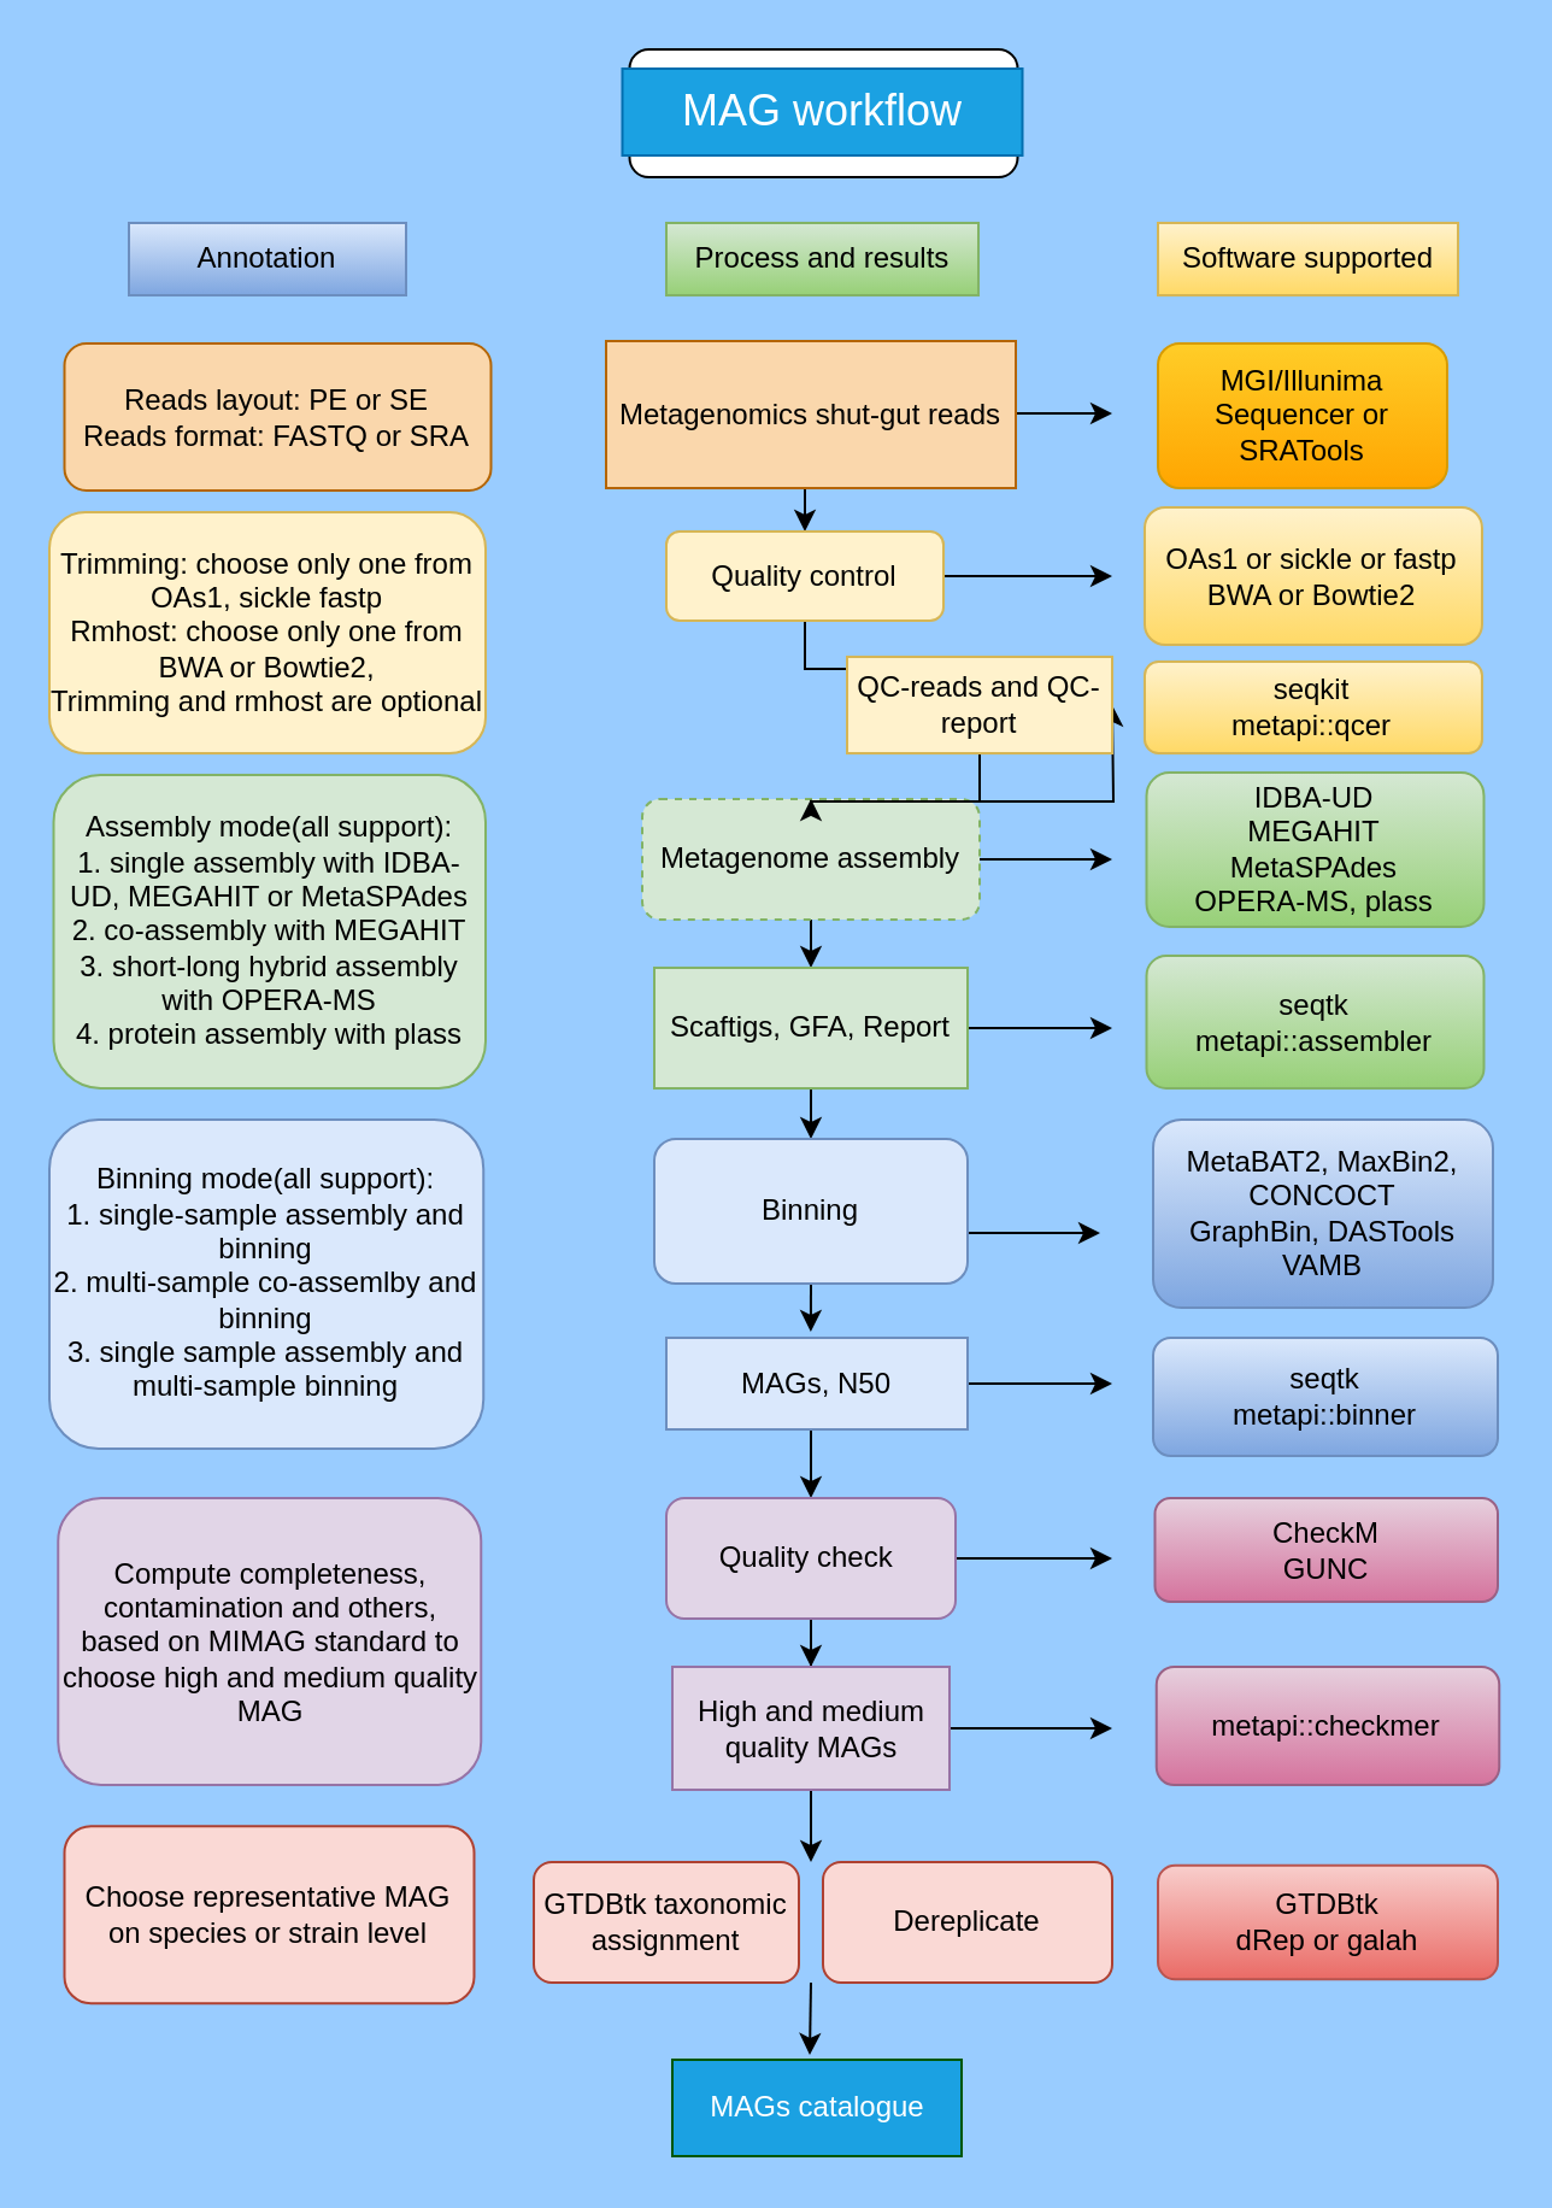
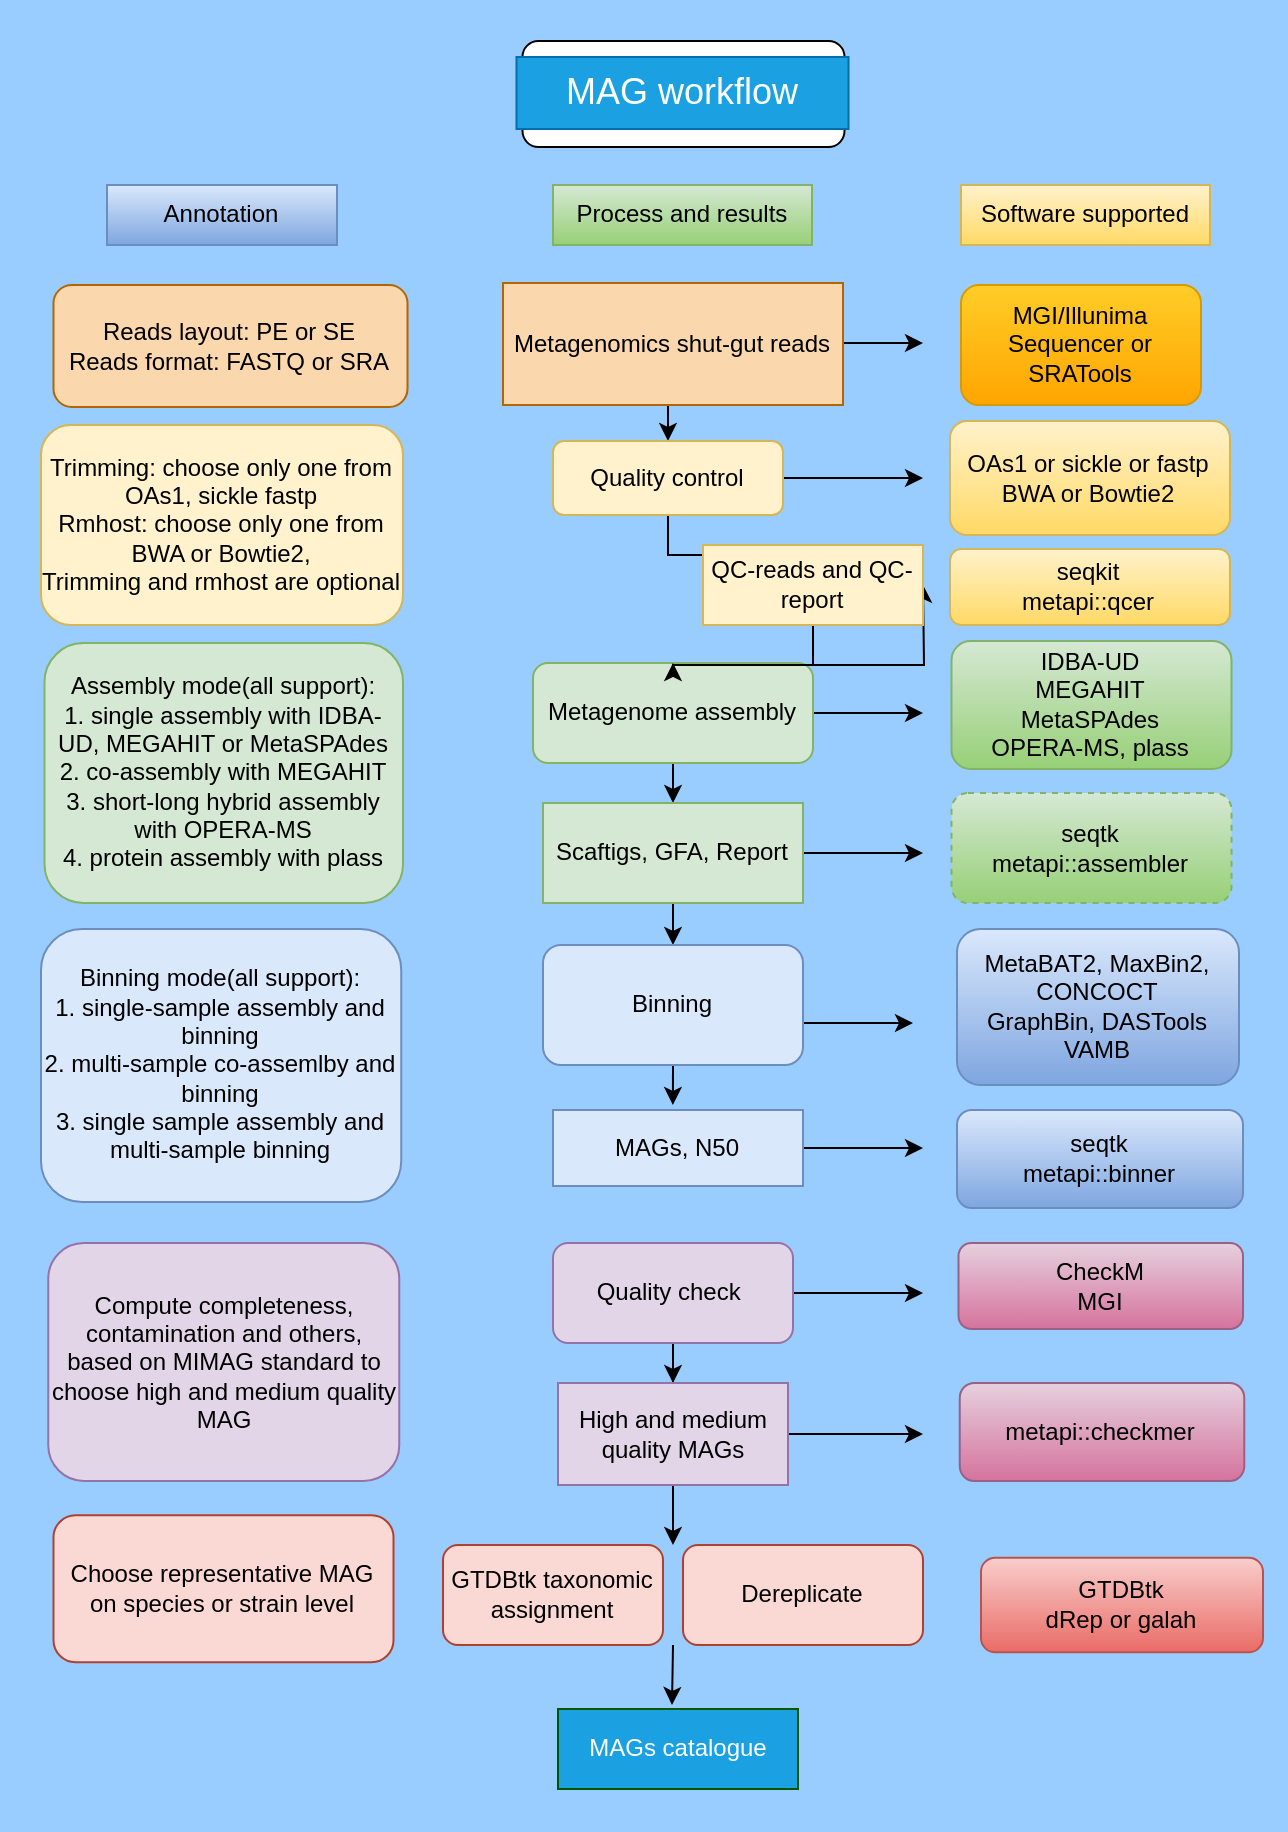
  <mxCell id="0" />
  <mxCell id="1" parent="0" />
  <mxCell id="2" style="edgeStyle=orthogonalEdgeStyle;rounded=0;orthogonalLoop=1;jettySize=auto;html=1;" edge="1" parent="1" source="4"><mxGeometry relative="1" as="geometry"><mxPoint x="461" y="356" as="targetPoint" /></mxGeometry></mxCell>
  <mxCell id="3" style="edgeStyle=orthogonalEdgeStyle;rounded=0;orthogonalLoop=1;jettySize=auto;html=1;exitX=0.5;exitY=1;exitDx=0;exitDy=0;entryX=0.5;entryY=0;entryDx=0;entryDy=0;" edge="1" parent="1" source="4" target="7"><mxGeometry relative="1" as="geometry" /></mxCell>
- <mxCell id="4" value="Metagenome assembly" style="rounded=1;whiteSpace=wrap;html=1;fillColor=#d5e8d4;strokeColor=#82b366;dashed=1;" parent="1" vertex="1"><mxGeometry x="266" y="331" width="140" height="50" as="geometry" /></mxCell>
+ <mxCell id="4" value="Metagenome assembly" style="rounded=1;whiteSpace=wrap;html=1;fillColor=#d5e8d4;strokeColor=#82b366;" parent="1" vertex="1"><mxGeometry x="266" y="331" width="140" height="50" as="geometry" /></mxCell>
  <mxCell id="5" style="edgeStyle=orthogonalEdgeStyle;rounded=0;orthogonalLoop=1;jettySize=auto;html=1;" parent="1" source="7" target="10" edge="1"><mxGeometry relative="1" as="geometry"><mxPoint x="361" y="451" as="targetPoint" /></mxGeometry></mxCell>
  <mxCell id="6" style="edgeStyle=orthogonalEdgeStyle;rounded=0;orthogonalLoop=1;jettySize=auto;html=1;" edge="1" parent="1" source="7"><mxGeometry relative="1" as="geometry"><mxPoint x="461" y="426" as="targetPoint" /></mxGeometry></mxCell>
  <mxCell id="7" value="Scaftigs, GFA, Report" style="rounded=0;whiteSpace=wrap;html=1;fillColor=#d5e8d4;strokeColor=#82b366;" parent="1" vertex="1"><mxGeometry x="271" y="401" width="130" height="50" as="geometry" /></mxCell>
  <mxCell id="8" style="edgeStyle=orthogonalEdgeStyle;rounded=0;orthogonalLoop=1;jettySize=auto;html=1;" edge="1" parent="1"><mxGeometry relative="1" as="geometry"><mxPoint x="456" y="511" as="targetPoint" /><mxPoint x="401" y="511" as="sourcePoint" /></mxGeometry></mxCell>
  <mxCell id="9" style="edgeStyle=orthogonalEdgeStyle;rounded=0;orthogonalLoop=1;jettySize=auto;html=1;exitX=0.5;exitY=1;exitDx=0;exitDy=0;" edge="1" parent="1" source="10"><mxGeometry relative="1" as="geometry"><mxPoint x="335.941" y="552" as="targetPoint" /></mxGeometry></mxCell>
  <mxCell id="10" value="Binning" style="rounded=1;whiteSpace=wrap;html=1;fillColor=#dae8fc;strokeColor=#6c8ebf;" parent="1" vertex="1"><mxGeometry x="271" y="472" width="130" height="60" as="geometry" /></mxCell>
  <mxCell id="11" style="edgeStyle=orthogonalEdgeStyle;rounded=0;orthogonalLoop=1;jettySize=auto;html=1;" edge="1" parent="1" source="13"><mxGeometry relative="1" as="geometry"><mxPoint x="461" y="573.5" as="targetPoint" /></mxGeometry></mxCell>
- <mxCell id="12" style="edgeStyle=orthogonalEdgeStyle;rounded=0;orthogonalLoop=1;jettySize=auto;html=1;exitX=0.5;exitY=1;exitDx=0;exitDy=0;entryX=0.5;entryY=0;entryDx=0;entryDy=0;" edge="1" parent="1" source="13" target="16"><mxGeometry relative="1" as="geometry" /></mxCell>
  <mxCell id="13" value="MAGs, N50" style="rounded=0;whiteSpace=wrap;html=1;fillColor=#dae8fc;strokeColor=#6c8ebf;" parent="1" vertex="1"><mxGeometry x="276" y="554.5" width="125" height="38" as="geometry" /></mxCell>
  <mxCell id="14" style="edgeStyle=orthogonalEdgeStyle;rounded=0;orthogonalLoop=1;jettySize=auto;html=1;entryX=0.5;entryY=0;entryDx=0;entryDy=0;" parent="1" source="16" target="19" edge="1"><mxGeometry relative="1" as="geometry" /></mxCell>
  <mxCell id="15" style="edgeStyle=orthogonalEdgeStyle;rounded=0;orthogonalLoop=1;jettySize=auto;html=1;" edge="1" parent="1" source="16"><mxGeometry relative="1" as="geometry"><mxPoint x="461" y="646" as="targetPoint" /></mxGeometry></mxCell>
  <mxCell id="16" value="Quality check&amp;nbsp;" style="rounded=1;whiteSpace=wrap;html=1;fillColor=#e1d5e7;strokeColor=#9673a6;" parent="1" vertex="1"><mxGeometry x="276" y="621" width="120" height="50" as="geometry" /></mxCell>
  <mxCell id="17" style="edgeStyle=orthogonalEdgeStyle;rounded=0;orthogonalLoop=1;jettySize=auto;html=1;" edge="1" parent="1" source="19"><mxGeometry relative="1" as="geometry"><mxPoint x="336" y="772" as="targetPoint" /></mxGeometry></mxCell>
  <mxCell id="18" style="edgeStyle=orthogonalEdgeStyle;rounded=0;orthogonalLoop=1;jettySize=auto;html=1;" edge="1" parent="1" source="19"><mxGeometry relative="1" as="geometry"><mxPoint x="461" y="716.5" as="targetPoint" /></mxGeometry></mxCell>
  <mxCell id="19" value="High and medium quality MAGs" style="rounded=0;whiteSpace=wrap;html=1;fillColor=#e1d5e7;strokeColor=#9673a6;" parent="1" vertex="1"><mxGeometry x="278.5" y="691" width="115" height="51" as="geometry" /></mxCell>
  <mxCell id="20" style="edgeStyle=orthogonalEdgeStyle;rounded=0;orthogonalLoop=1;jettySize=auto;html=1;" edge="1" parent="1"><mxGeometry relative="1" as="geometry"><mxPoint x="461" y="171" as="targetPoint" /><mxPoint x="411" y="171" as="sourcePoint" /></mxGeometry></mxCell>
  <mxCell id="21" style="edgeStyle=orthogonalEdgeStyle;rounded=0;orthogonalLoop=1;jettySize=auto;html=1;exitX=0.5;exitY=1;exitDx=0;exitDy=0;entryX=0.5;entryY=0;entryDx=0;entryDy=0;" edge="1" parent="1" source="22" target="25"><mxGeometry relative="1" as="geometry" /></mxCell>
  <mxCell id="22" value="Metagenomics shut-gut reads" style="rounded=0;whiteSpace=wrap;html=1;fillColor=#fad7ac;strokeColor=#b46504;" parent="1" vertex="1"><mxGeometry x="251" y="141" width="170" height="61" as="geometry" /></mxCell>
  <mxCell id="23" style="edgeStyle=orthogonalEdgeStyle;rounded=0;orthogonalLoop=1;jettySize=auto;html=1;" edge="1" parent="1" source="25"><mxGeometry relative="1" as="geometry"><mxPoint x="461" y="238.5" as="targetPoint" /></mxGeometry></mxCell>
  <mxCell id="24" style="edgeStyle=orthogonalEdgeStyle;rounded=0;orthogonalLoop=1;jettySize=auto;html=1;exitX=0.5;exitY=1;exitDx=0;exitDy=0;entryX=0.5;entryY=0;entryDx=0;entryDy=0;" edge="1" parent="1" source="25" target="37"><mxGeometry relative="1" as="geometry" /></mxCell>
  <mxCell id="25" value="Quality control" style="rounded=1;whiteSpace=wrap;html=1;fillColor=#fff2cc;strokeColor=#d6b656;" parent="1" vertex="1"><mxGeometry x="276" y="220" width="115" height="37" as="geometry" /></mxCell>
  <mxCell id="26" value="&lt;font face=&quot;helvetica&quot;&gt;IDBA-UD&lt;br&gt;MEGAHIT&lt;br&gt;MetaSPAdes&lt;br&gt;OPERA-MS, plass&lt;br&gt;&lt;/font&gt;" style="rounded=1;whiteSpace=wrap;html=1;fillColor=#d5e8d4;strokeColor=#82b366;gradientColor=#97d077;" parent="1" vertex="1"><mxGeometry x="475.25" y="320" width="140" height="64" as="geometry" /></mxCell>
  <mxCell id="27" value="MetaBAT2, MaxBin2, CONCOCT&lt;br&gt;GraphBin, DASTools&lt;br&gt;VAMB" style="rounded=1;whiteSpace=wrap;html=1;fillColor=#dae8fc;strokeColor=#6c8ebf;gradientColor=#7ea6e0;" parent="1" vertex="1"><mxGeometry x="478" y="464" width="141" height="78" as="geometry" /></mxCell>
  <mxCell id="28" value="OAs1 or sickle or fastp&lt;br&gt;BWA or Bowtie2" style="rounded=1;whiteSpace=wrap;html=1;fillColor=#fff2cc;strokeColor=#d6b656;gradientColor=#ffd966;" parent="1" vertex="1"><mxGeometry x="474.49" y="210" width="140" height="57" as="geometry" /></mxCell>
- <mxCell id="29" value="seqtk&lt;br&gt;metapi::assembler" style="rounded=1;whiteSpace=wrap;html=1;fillColor=#d5e8d4;strokeColor=#82b366;gradientColor=#97d077;" parent="1" vertex="1"><mxGeometry x="475.25" y="396" width="140" height="55" as="geometry" /></mxCell>
+ <mxCell id="29" value="seqtk&lt;br&gt;metapi::assembler" style="rounded=1;whiteSpace=wrap;html=1;fillColor=#d5e8d4;strokeColor=#82b366;gradientColor=#97d077;dashed=1;" parent="1" vertex="1"><mxGeometry x="475.25" y="396" width="140" height="55" as="geometry" /></mxCell>
  <mxCell id="30" value="seqtk&lt;br&gt;metapi::binner" style="rounded=1;whiteSpace=wrap;html=1;fillColor=#dae8fc;strokeColor=#6c8ebf;gradientColor=#7ea6e0;" parent="1" vertex="1"><mxGeometry x="478" y="554.5" width="143" height="49" as="geometry" /></mxCell>
  <mxCell id="31" value="Dereplicate" style="rounded=1;whiteSpace=wrap;html=1;fillColor=#fad9d5;strokeColor=#ae4132;" parent="1" vertex="1"><mxGeometry x="341" y="772" width="120" height="50" as="geometry" /></mxCell>
- <mxCell id="32" value="GTDBtk&lt;br&gt;dRep or galah" style="rounded=1;whiteSpace=wrap;html=1;fillColor=#f8cecc;strokeColor=#b85450;gradientColor=#ea6b66;" parent="1" vertex="1"><mxGeometry x="480" y="773.37" width="141" height="47.25" as="geometry" /></mxCell>
- <mxCell id="33" value="CheckM&lt;br&gt;GUNC" style="whiteSpace=wrap;html=1;rounded=1;fillColor=#e6d0de;strokeColor=#996185;gradientColor=#d5739d;" parent="1" vertex="1"><mxGeometry x="478.75" y="621" width="142.25" height="43" as="geometry" /></mxCell>
+ <mxCell id="32" value="GTDBtk&lt;br&gt;dRep or galah" style="rounded=1;whiteSpace=wrap;html=1;fillColor=#f8cecc;strokeColor=#b85450;gradientColor=#ea6b66;" parent="1" vertex="1"><mxGeometry x="490" y="778.37" width="141" height="47.25" as="geometry" /></mxCell>
+ <mxCell id="33" value="CheckM&lt;br&gt;MGI" style="whiteSpace=wrap;html=1;rounded=1;fillColor=#e6d0de;strokeColor=#996185;gradientColor=#d5739d;" parent="1" vertex="1"><mxGeometry x="478.75" y="621" width="142.25" height="43" as="geometry" /></mxCell>
  <mxCell id="34" value="GTDBtk taxonomic assignment" style="rounded=1;whiteSpace=wrap;html=1;fillColor=#fad9d5;strokeColor=#ae4132;" parent="1" vertex="1"><mxGeometry x="221" y="772" width="110" height="50" as="geometry" /></mxCell>
  <mxCell id="35" style="edgeStyle=orthogonalEdgeStyle;rounded=0;orthogonalLoop=1;jettySize=auto;html=1;" edge="1" parent="1" source="37"><mxGeometry relative="1" as="geometry"><mxPoint x="461" y="292" as="targetPoint" /></mxGeometry></mxCell>
  <mxCell id="36" style="edgeStyle=orthogonalEdgeStyle;rounded=0;orthogonalLoop=1;jettySize=auto;html=1;exitX=0.5;exitY=1;exitDx=0;exitDy=0;entryX=0.5;entryY=0;entryDx=0;entryDy=0;" edge="1" parent="1" source="37" target="4"><mxGeometry relative="1" as="geometry" /></mxCell>
  <mxCell id="37" value="QC-reads and QC-report" style="rounded=0;whiteSpace=wrap;html=1;fillColor=#fff2cc;strokeColor=#d6b656;" vertex="1" parent="1"><mxGeometry x="351" y="272" width="110" height="40" as="geometry" /></mxCell>
  <mxCell id="38" value="Software supported" style="text;html=1;strokeColor=#d6b656;fillColor=#fff2cc;align=center;verticalAlign=middle;whiteSpace=wrap;rounded=0;gradientColor=#ffd966;" vertex="1" parent="1"><mxGeometry x="480" y="92" width="124.5" height="30" as="geometry" /></mxCell>
  <mxCell id="39" value="Process and results" style="text;html=1;strokeColor=#82b366;fillColor=#d5e8d4;align=center;verticalAlign=middle;whiteSpace=wrap;rounded=0;gradientColor=#97d077;" vertex="1" parent="1"><mxGeometry x="276" y="92" width="129.5" height="30" as="geometry" /></mxCell>
  <mxCell id="40" value="Annotation" style="text;html=1;strokeColor=#6c8ebf;fillColor=#dae8fc;align=center;verticalAlign=middle;whiteSpace=wrap;rounded=0;gradientColor=#7ea6e0;" vertex="1" parent="1"><mxGeometry x="53" y="92" width="115" height="30" as="geometry" /></mxCell>
  <mxCell id="41" value="Reads layout: PE or SE&lt;br&gt;Reads format: FASTQ or SRA" style="rounded=1;whiteSpace=wrap;html=1;fillColor=#fad7ac;strokeColor=#b46504;" vertex="1" parent="1"><mxGeometry x="26.25" y="142" width="177" height="61" as="geometry" /></mxCell>
  <mxCell id="42" value="Trimming: choose only one from OAs1, sickle fastp&lt;br&gt;Rmhost: choose only one from BWA or Bowtie2,&lt;br&gt;Trimming and rmhost are optional" style="rounded=1;whiteSpace=wrap;html=1;fillColor=#fff2cc;strokeColor=#d6b656;" vertex="1" parent="1"><mxGeometry x="20" y="212" width="181" height="100" as="geometry" /></mxCell>
  <mxCell id="43" value="MGI/Illunima Sequencer or SRATools" style="rounded=1;whiteSpace=wrap;html=1;fillColor=#ffcd28;strokeColor=#d79b00;gradientColor=#ffa500;" vertex="1" parent="1"><mxGeometry x="480" y="142" width="120" height="60" as="geometry" /></mxCell>
  <mxCell id="44" value="seqkit&lt;br&gt;metapi::qcer" style="rounded=1;whiteSpace=wrap;html=1;fillColor=#fff2cc;strokeColor=#d6b656;gradientColor=#ffd966;" vertex="1" parent="1"><mxGeometry x="474.49" y="274" width="140" height="38" as="geometry" /></mxCell>
  <mxCell id="45" value="Assembly mode(all support):&lt;br&gt;1. single assembly with IDBA-UD, MEGAHIT or MetaSPAdes&lt;br&gt;2. co-assembly with MEGAHIT&lt;br&gt;3. short-long hybrid assembly with OPERA-MS&lt;br&gt;4. protein assembly with plass" style="rounded=1;whiteSpace=wrap;html=1;fillColor=#d5e8d4;strokeColor=#82b366;" vertex="1" parent="1"><mxGeometry x="21.75" y="321" width="179.25" height="130" as="geometry" /></mxCell>
  <mxCell id="46" value="Binning mode(all support):&lt;br&gt;1. single-sample assembly and binning&lt;br&gt;2. multi-sample co-assemlby and binning&lt;br&gt;3. single sample assembly and multi-sample binning" style="rounded=1;whiteSpace=wrap;html=1;fillColor=#dae8fc;strokeColor=#6c8ebf;" vertex="1" parent="1"><mxGeometry x="20" y="464" width="180.12" height="136.5" as="geometry" /></mxCell>
  <mxCell id="47" value="Choose representative MAG on species or strain level" style="rounded=1;whiteSpace=wrap;html=1;fillColor=#fad9d5;strokeColor=#ae4132;" vertex="1" parent="1"><mxGeometry x="26.25" y="757.13" width="170" height="73.5" as="geometry" /></mxCell>
  <mxCell id="48" value="Compute completeness, contamination and others, based on MIMAG standard to choose high and medium quality MAG" style="rounded=1;whiteSpace=wrap;html=1;fillColor=#e1d5e7;strokeColor=#9673a6;" vertex="1" parent="1"><mxGeometry x="23.63" y="621" width="175.5" height="119" as="geometry" /></mxCell>
  <mxCell id="49" value="MAGs catalogue" style="rounded=0;whiteSpace=wrap;html=1;fillColor=#1ba1e2;strokeColor=#005700;fontColor=#ffffff;" vertex="1" parent="1"><mxGeometry x="278.5" y="854" width="120" height="40" as="geometry" /></mxCell>
  <mxCell id="50" value="" style="endArrow=classic;html=1;entryX=0.5;entryY=0;entryDx=0;entryDy=0;" edge="1" parent="1"><mxGeometry width="50" height="50" relative="1" as="geometry"><mxPoint x="336" y="822" as="sourcePoint" /><mxPoint x="335.5" y="852" as="targetPoint" /></mxGeometry></mxCell>
  <mxCell id="51" value="" style="rounded=1;whiteSpace=wrap;html=1;" vertex="1" parent="1"><mxGeometry x="260.75" y="20" width="161" height="53" as="geometry" /></mxCell>
  <mxCell id="52" value="&lt;font style=&quot;font-size: 18px&quot;&gt;MAG workflow&lt;/font&gt;" style="text;html=1;strokeColor=#006EAF;fillColor=#1ba1e2;align=center;verticalAlign=middle;whiteSpace=wrap;rounded=0;fontColor=#ffffff;" vertex="1" parent="1"><mxGeometry x="257.75" y="28" width="166" height="36" as="geometry" /></mxCell>
  <mxCell id="53" value="metapi::checkmer" style="rounded=1;whiteSpace=wrap;html=1;gradientColor=#d5739d;fillColor=#e6d0de;strokeColor=#996185;" vertex="1" parent="1"><mxGeometry x="479.38" y="691" width="142.25" height="49" as="geometry" /></mxCell>
